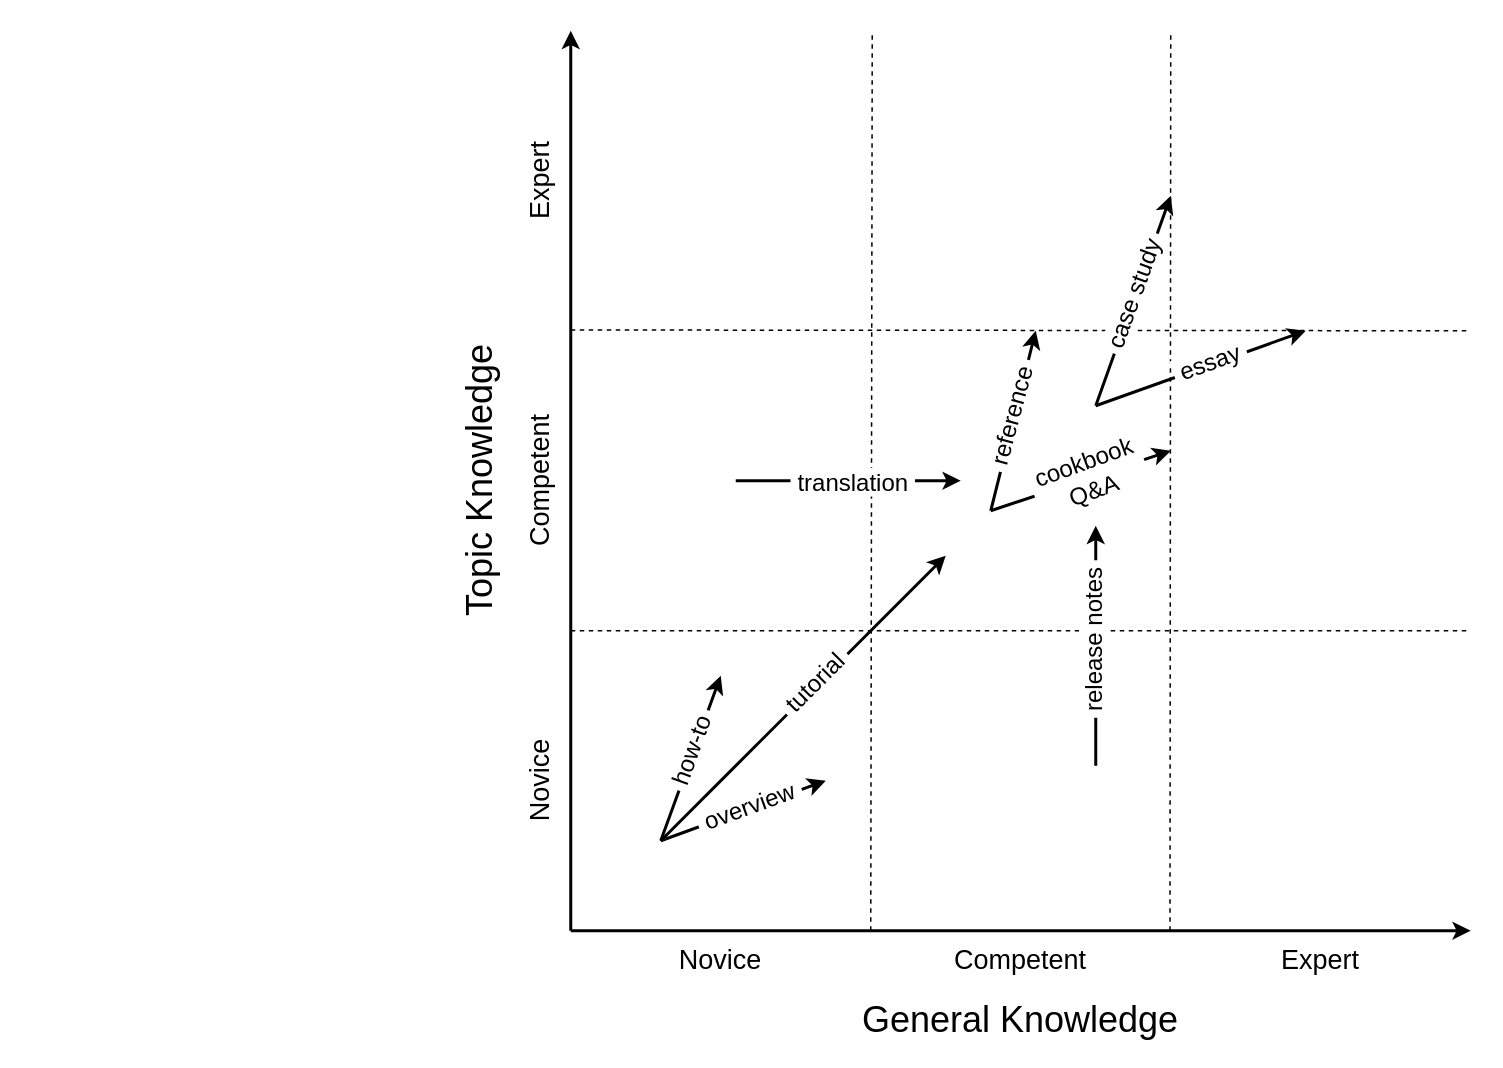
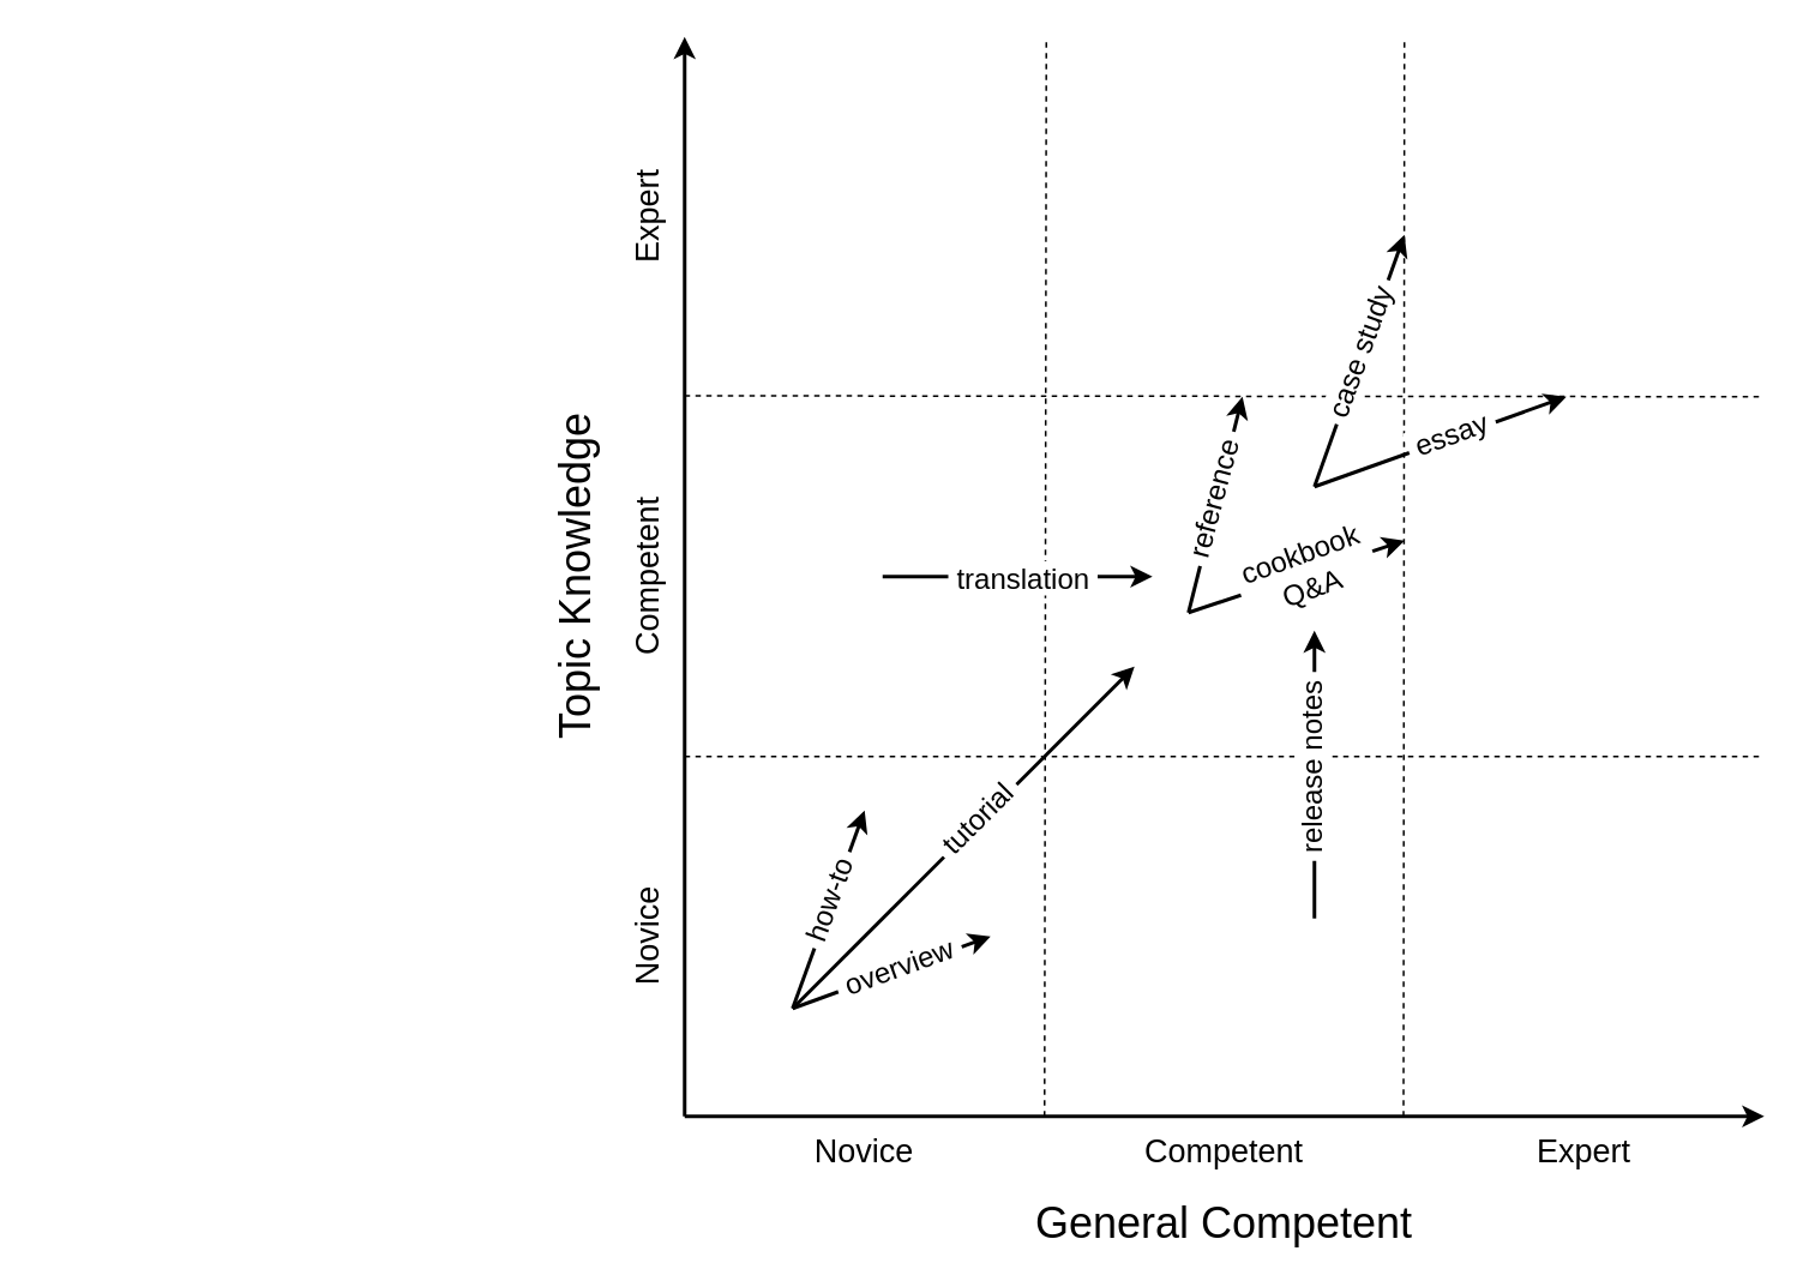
  <mxCell id="0" />
  <mxCell id="1" parent="0" />
  <mxCell id="2" value="" style="endArrow=classic;html=1;strokeWidth=2;" parent="1" edge="1"><mxGeometry width="50" height="50" relative="1" as="geometry"><mxPoint x="380" y="620" as="sourcePoint" /><mxPoint x="980" y="620" as="targetPoint" /></mxGeometry></mxCell>
  <mxCell id="3" value="" style="endArrow=classic;html=1;strokeWidth=2;" parent="1" edge="1"><mxGeometry width="50" height="50" relative="1" as="geometry"><mxPoint x="380" y="620" as="sourcePoint" /><mxPoint x="380" y="20" as="targetPoint" /></mxGeometry></mxCell>
  <mxCell id="4" value="" style="endArrow=none;html=1;dashed=1;strokeWidth=1;" parent="1" edge="1"><mxGeometry width="50" height="50" relative="1" as="geometry"><mxPoint x="580" y="620" as="sourcePoint" /><mxPoint x="581" y="20" as="targetPoint" /></mxGeometry></mxCell>
  <mxCell id="5" value="" style="endArrow=none;html=1;dashed=1;strokeWidth=1;" parent="1" edge="1"><mxGeometry width="50" height="50" relative="1" as="geometry"><mxPoint x="779.5" y="620" as="sourcePoint" /><mxPoint x="780" y="20" as="targetPoint" /></mxGeometry></mxCell>
  <mxCell id="6" value="" style="endArrow=none;html=1;dashed=1;strokeWidth=1;" parent="1" edge="1"><mxGeometry width="50" height="50" relative="1" as="geometry"><mxPoint x="380" y="420" as="sourcePoint" /><mxPoint x="980" y="420" as="targetPoint" /></mxGeometry></mxCell>
  <mxCell id="7" value="" style="endArrow=none;html=1;dashed=1;strokeWidth=1;" parent="1" edge="1"><mxGeometry width="50" height="50" relative="1" as="geometry"><mxPoint x="380" y="219.5" as="sourcePoint" /><mxPoint x="980" y="220" as="targetPoint" /></mxGeometry></mxCell>
  <mxCell id="8" value="&lt;font style=&quot;font-size: 18px&quot;&gt;Novice&lt;/font&gt;" style="text;html=1;strokeColor=none;fillColor=none;align=center;verticalAlign=middle;whiteSpace=wrap;rounded=0;" parent="1" vertex="1"><mxGeometry x="380" y="630" width="200" height="20" as="geometry" /></mxCell>
  <mxCell id="9" value="&lt;font style=&quot;font-size: 18px&quot;&gt;Competent&lt;/font&gt;" style="text;html=1;strokeColor=none;fillColor=none;align=center;verticalAlign=middle;whiteSpace=wrap;rounded=0;" parent="1" vertex="1"><mxGeometry x="580" y="630" width="200" height="20" as="geometry" /></mxCell>
  <mxCell id="10" value="&lt;font style=&quot;font-size: 18px&quot;&gt;Expert&lt;/font&gt;" style="text;html=1;strokeColor=none;fillColor=none;align=center;verticalAlign=middle;whiteSpace=wrap;rounded=0;" parent="1" vertex="1"><mxGeometry x="780" y="630" width="200" height="20" as="geometry" /></mxCell>
  <mxCell id="11" value="&lt;font style=&quot;font-size: 18px&quot;&gt;Novice&lt;/font&gt;" style="text;html=1;strokeColor=none;fillColor=none;align=center;verticalAlign=middle;whiteSpace=wrap;rounded=0;rotation=-90;" parent="1" vertex="1"><mxGeometry y="510" width="200" height="20" as="geometry" x="260" /></mxCell>
  <mxCell id="12" value="&lt;font style=&quot;font-size: 18px&quot;&gt;Competent&lt;/font&gt;" style="text;html=1;strokeColor=none;fillColor=none;align=center;verticalAlign=middle;whiteSpace=wrap;rounded=0;rotation=-90;" parent="1" vertex="1"><mxGeometry y="310" width="200" height="20" as="geometry" x="260" /></mxCell>
  <mxCell id="13" value="&lt;font style=&quot;font-size: 18px&quot;&gt;Expert&lt;/font&gt;" style="text;html=1;strokeColor=none;fillColor=none;align=center;verticalAlign=middle;whiteSpace=wrap;rounded=0;rotation=-90;" parent="1" vertex="1"><mxGeometry y="110" width="200" height="20" as="geometry" x="260" /></mxCell>
- <mxCell id="14" value="&lt;font style=&quot;font-size: 24px&quot;&gt;General Knowledge&lt;/font&gt;" style="text;html=1;strokeColor=none;fillColor=none;align=center;verticalAlign=middle;whiteSpace=wrap;rounded=0;" parent="1" vertex="1"><mxGeometry x="380" y="670" width="600" height="20" as="geometry" /></mxCell>
+ <mxCell id="14" value="&lt;font style=&quot;font-size: 24px&quot;&gt;General Competent&lt;/font&gt;" style="text;html=1;strokeColor=none;fillColor=none;align=center;verticalAlign=middle;whiteSpace=wrap;rounded=0;" parent="1" vertex="1"><mxGeometry x="380" y="670" width="600" height="20" as="geometry" /></mxCell>
  <mxCell id="15" value="&lt;font style=&quot;font-size: 24px&quot;&gt;Topic Knowledge&lt;/font&gt;" style="text;html=1;strokeColor=none;fillColor=none;align=center;verticalAlign=middle;whiteSpace=wrap;rounded=0;rotation=-90;" parent="1" vertex="1"><mxGeometry x="20" y="310" width="600" height="20" as="geometry" /></mxCell>
  <mxCell id="16" value="" style="endArrow=classic;html=1;strokeWidth=2;" parent="1" edge="1"><mxGeometry width="50" height="50" relative="1" as="geometry"><mxPoint x="440" y="560" as="sourcePoint" /><mxPoint x="550" y="520" as="targetPoint" /></mxGeometry></mxCell>
  <mxCell id="17" value="&lt;font style=&quot;font-size: 16px;&quot;&gt;&amp;nbsp;overview&amp;nbsp;&lt;/font&gt;&lt;br style=&quot;font-size: 16px;&quot;&gt;" style="text;html=1;resizable=0;points=[];align=center;verticalAlign=middle;labelBackgroundColor=#ffffff;rotation=-20;fontSize=16;" parent="16" vertex="1" connectable="0"><mxGeometry x="0.085" y="2" relative="1" as="geometry"><mxPoint as="offset" /></mxGeometry></mxCell>
  <mxCell id="18" value="" style="endArrow=classic;html=1;strokeWidth=2;" parent="1" edge="1"><mxGeometry width="50" height="50" relative="1" as="geometry"><mxPoint x="440" y="560" as="sourcePoint" /><mxPoint x="480" y="450" as="targetPoint" /></mxGeometry></mxCell>
  <mxCell id="19" value="&lt;font style=&quot;font-size: 16px;&quot;&gt;&amp;nbsp;how-to&amp;nbsp;&lt;/font&gt;&lt;br style=&quot;font-size: 16px;&quot;&gt;" style="text;html=1;resizable=0;points=[];align=center;verticalAlign=middle;labelBackgroundColor=#ffffff;rotation=-70;fontSize=16;" parent="18" vertex="1" connectable="0"><mxGeometry x="0.085" y="2" relative="1" as="geometry"><mxPoint as="offset" /></mxGeometry></mxCell>
  <mxCell id="20" value="" style="endArrow=classic;html=1;strokeWidth=2;" parent="1" edge="1"><mxGeometry width="50" height="50" relative="1" as="geometry"><mxPoint x="440" y="560" as="sourcePoint" /><mxPoint x="630" y="370" as="targetPoint" /></mxGeometry></mxCell>
  <mxCell id="21" value="&lt;font style=&quot;font-size: 16px;&quot;&gt;&amp;nbsp;tutorial&amp;nbsp;&lt;/font&gt;" style="text;html=1;resizable=0;points=[];align=center;verticalAlign=middle;labelBackgroundColor=#ffffff;rotation=-45;fontSize=16;" parent="20" vertex="1" connectable="0"><mxGeometry x="0.085" y="2" relative="1" as="geometry"><mxPoint as="offset" /></mxGeometry></mxCell>
  <mxCell id="22" value="" style="endArrow=classic;html=1;strokeWidth=2;" parent="1" edge="1"><mxGeometry width="50" height="50" relative="1" as="geometry"><mxPoint x="730" y="510" as="sourcePoint" /><mxPoint x="730" y="350" as="targetPoint" /></mxGeometry></mxCell>
  <mxCell id="23" value="&lt;font style=&quot;font-size: 16px;&quot;&gt;&amp;nbsp;release notes&amp;nbsp;&lt;/font&gt;&lt;br style=&quot;font-size: 16px;&quot;&gt;" style="text;html=1;resizable=0;points=[];align=center;verticalAlign=middle;labelBackgroundColor=#ffffff;rotation=-90;spacingRight=9;fontSize=16;" parent="22" vertex="1" connectable="0"><mxGeometry x="0.085" y="2" relative="1" as="geometry"><mxPoint as="offset" /></mxGeometry></mxCell>
  <mxCell id="24" value="" style="endArrow=classic;html=1;strokeWidth=2;" parent="1" edge="1"><mxGeometry width="50" height="50" relative="1" as="geometry"><mxPoint x="730" y="270" as="sourcePoint" /><mxPoint x="780" y="130" as="targetPoint" /></mxGeometry></mxCell>
  <mxCell id="25" value="&lt;font style=&quot;font-size: 16px;&quot;&gt;&amp;nbsp;case study&amp;nbsp;&lt;/font&gt;" style="text;html=1;resizable=0;points=[];align=center;verticalAlign=middle;labelBackgroundColor=#ffffff;rotation=-70;spacingRight=6;fontSize=16;" parent="24" vertex="1" connectable="0"><mxGeometry x="0.085" y="2" relative="1" as="geometry"><mxPoint as="offset" /></mxGeometry></mxCell>
  <mxCell id="26" value="" style="endArrow=classic;html=1;strokeWidth=2;" parent="1" edge="1"><mxGeometry width="50" height="50" relative="1" as="geometry"><mxPoint x="730" y="270" as="sourcePoint" /><mxPoint x="870" y="220" as="targetPoint" /></mxGeometry></mxCell>
  <mxCell id="27" value="&lt;font style=&quot;font-size: 16px;&quot;&gt;&amp;nbsp;essay&amp;nbsp;&lt;/font&gt;&lt;br style=&quot;font-size: 16px;&quot;&gt;" style="text;html=1;resizable=0;points=[];align=center;verticalAlign=middle;labelBackgroundColor=#ffffff;rotation=-20;fontSize=16;" parent="26" vertex="1" connectable="0"><mxGeometry x="0.085" y="2" relative="1" as="geometry"><mxPoint as="offset" /></mxGeometry></mxCell>
  <mxCell id="28" value="" style="endArrow=classic;html=1;strokeWidth=2;" parent="1" edge="1"><mxGeometry width="50" height="50" relative="1" as="geometry"><mxPoint x="490" y="320" as="sourcePoint" /><mxPoint x="640" y="320" as="targetPoint" /></mxGeometry></mxCell>
  <mxCell id="29" value="&lt;font style=&quot;font-size: 16px;&quot;&gt;&amp;nbsp;translation&amp;nbsp;&lt;/font&gt;" style="text;html=1;resizable=0;points=[];align=center;verticalAlign=middle;labelBackgroundColor=#ffffff;rotation=0;fontSize=16;" parent="28" vertex="1" connectable="0"><mxGeometry x="0.027" relative="1" as="geometry"><mxPoint as="offset" /></mxGeometry></mxCell>
  <mxCell id="30" value="" style="endArrow=classic;html=1;strokeWidth=2;" parent="1" edge="1"><mxGeometry width="50" height="50" relative="1" as="geometry"><mxPoint x="660" y="340" as="sourcePoint" /><mxPoint x="690" y="220" as="targetPoint" /></mxGeometry></mxCell>
  <mxCell id="31" value="&lt;span style=&quot;font-size: 16px;&quot;&gt;&amp;nbsp;reference&amp;nbsp;&lt;/span&gt;" style="text;html=1;resizable=0;points=[];align=center;verticalAlign=middle;labelBackgroundColor=#ffffff;rotation=-75;spacingRight=6;fontSize=16;" parent="30" vertex="1" connectable="0"><mxGeometry x="0.085" y="2" relative="1" as="geometry"><mxPoint as="offset" /></mxGeometry></mxCell>
  <mxCell id="32" value="" style="endArrow=classic;html=1;strokeWidth=2;" parent="1" edge="1"><mxGeometry width="50" height="50" relative="1" as="geometry"><mxPoint x="660" y="340" as="sourcePoint" /><mxPoint x="780" y="300" as="targetPoint" /></mxGeometry></mxCell>
  <mxCell id="33" value="&lt;span style=&quot;font-size: 16px;&quot;&gt;&amp;nbsp;cookbook&amp;nbsp;&lt;br style=&quot;font-size: 16px;&quot;&gt;&lt;/span&gt;&amp;nbsp;Q&amp;amp;A&amp;nbsp;&lt;br style=&quot;font-size: 16px;&quot;&gt;" style="text;html=1;resizable=0;points=[];align=center;verticalAlign=middle;labelBackgroundColor=#ffffff;rotation=-20;fontSize=16;" parent="32" vertex="1" connectable="0"><mxGeometry x="0.085" y="2" relative="1" as="geometry"><mxPoint as="offset" /></mxGeometry></mxCell>
